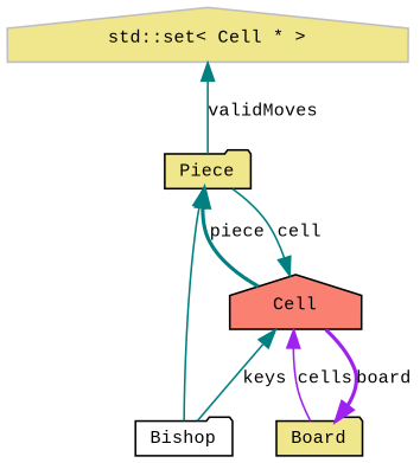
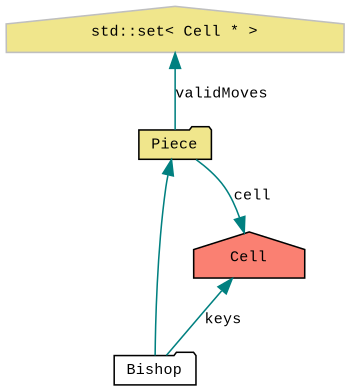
  digraph {
    fontname="Liberation Mono"
    node [color=black fillcolor=khaki fontname="Liberation Mono" fontsize=10 shape=folder style=filled]
    edge [color=teal dir=back fontname="Liberation Mono" fontsize=10 labelfontname=Helvetica labelfontsize=10 style=solid]
    n1 [fillcolor=white fontcolor=black height=0.2 label=Bishop width=0.4]
    n2 [height=0.2 label=Piece width=0.4]
    n3 [fillcolor=salmon height=0.2 label=Cell shape=house width=0.4]
-   n4 [height=0.2 label=Board width=0.4]
    n5 [color=grey75 height=0.2 label="std::set\< Cell * \>" shape=house width=0.4]
    n2 -> n1
-   n2 -> n3 [label=piece style=bold]
    n3 -> n1 [label=keys]
    n3 -> n2 [label=cell]
-   n3 -> n4 [color=purple label=cells]
-   n4 -> n3 [color=purple label=board style=bold]
    n5 -> n2 [label=validMoves]
  }
